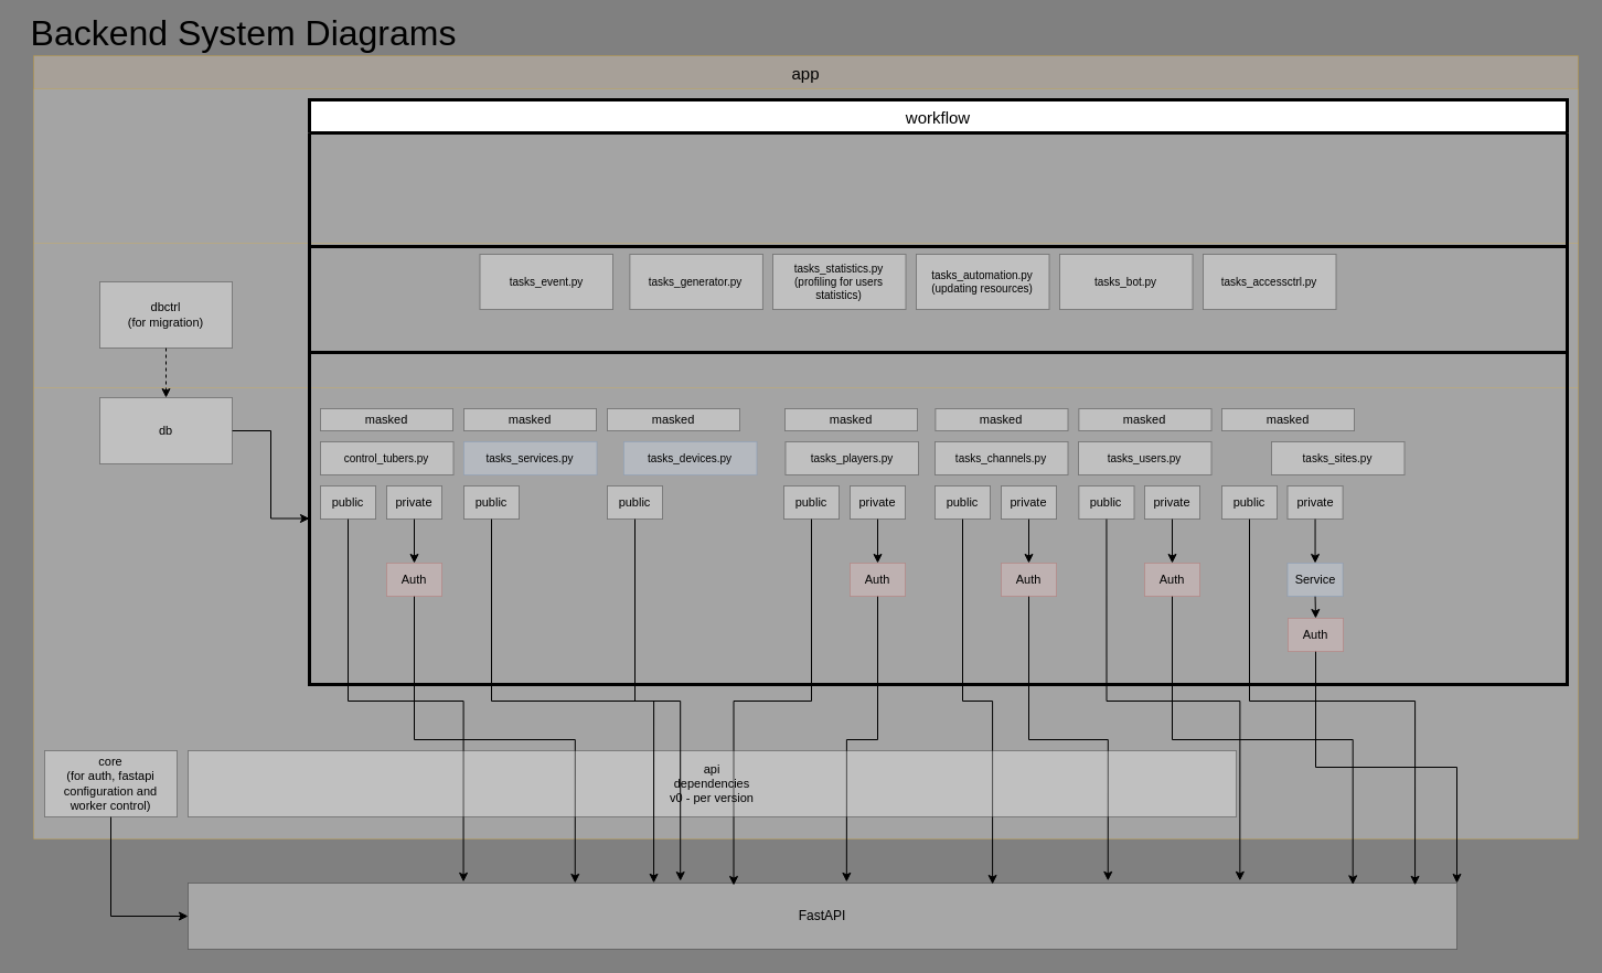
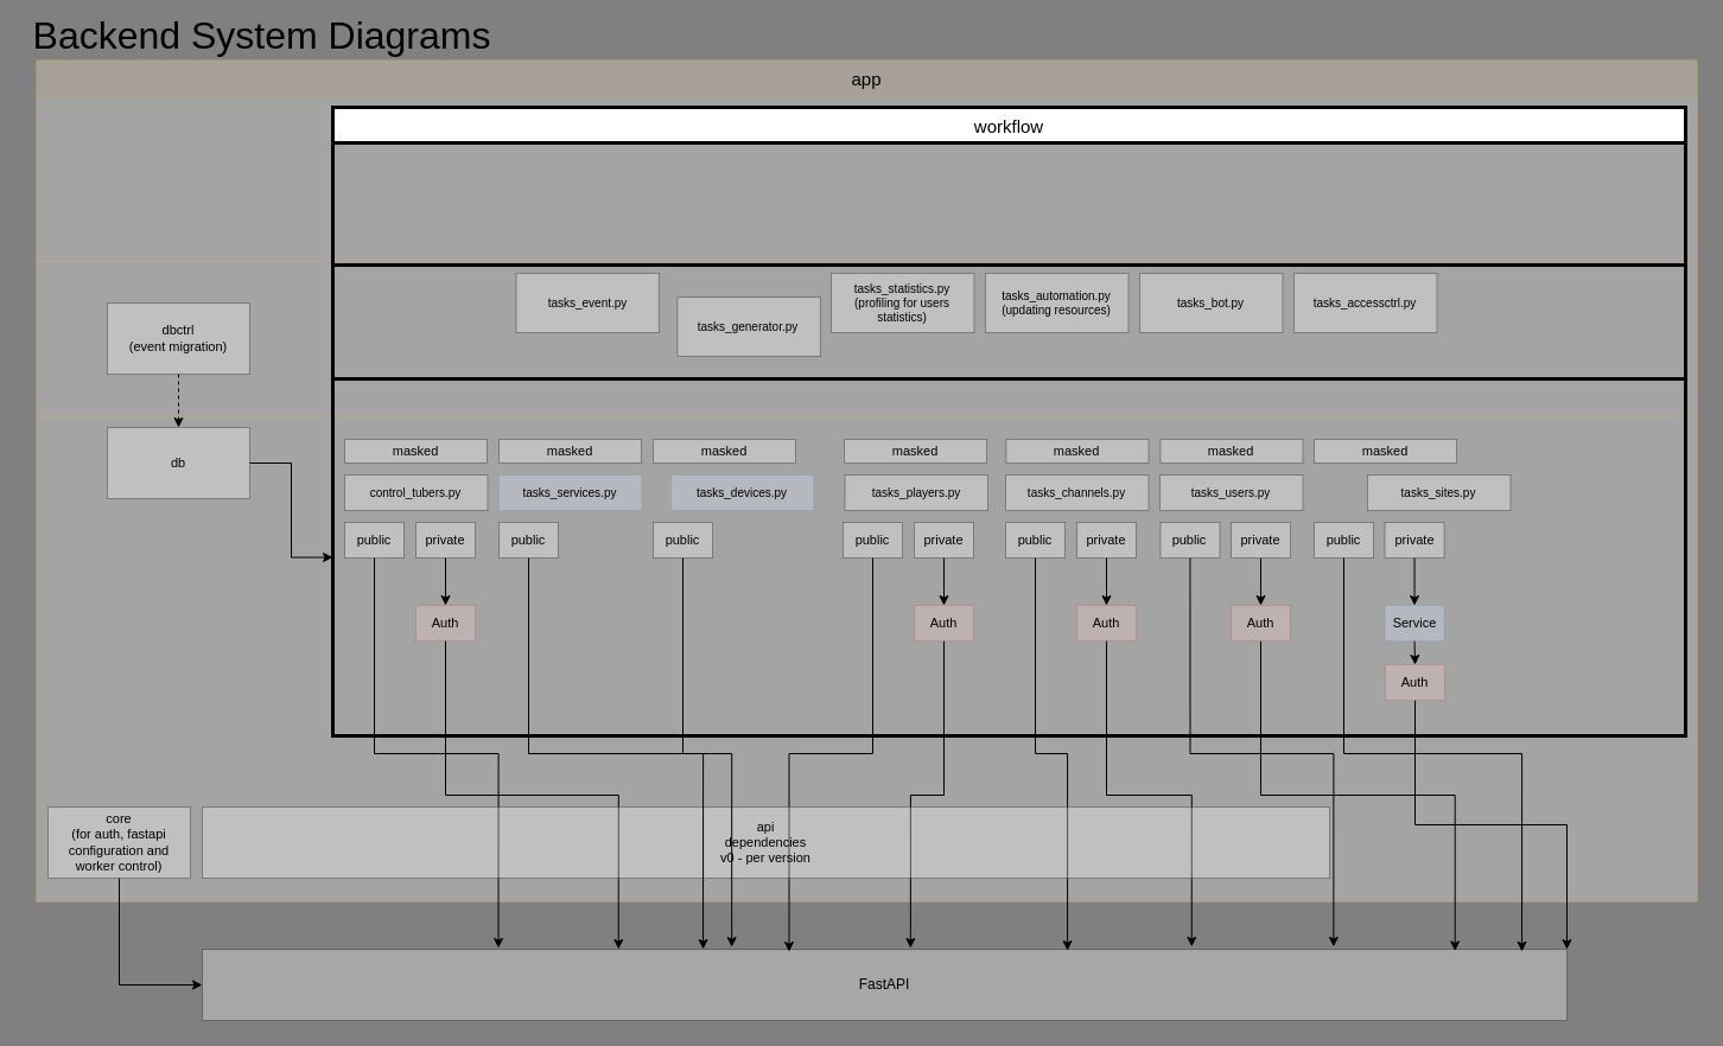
  <mxCell id="0" />
  <mxCell id="1" parent="0" />
  <mxCell id="2" value="app" style="shape=table;startSize=30;container=1;collapsible=0;childLayout=tableLayout;fontSize=15;opacity=30;fillColor=#ffe6cc;strokeColor=#d79b00;movable=1;resizable=1;rotatable=1;deletable=1;editable=1;connectable=1;" vertex="1" parent="1"><mxGeometry x="30" y="50" width="1400" height="710" as="geometry" /></mxCell>
  <mxCell id="3" value="" style="shape=partialRectangle;collapsible=0;dropTarget=0;fillColor=none;top=0;left=0;bottom=0;right=0;points=[[0,0.5],[1,0.5]];portConstraint=eastwest;fontSize=32;opacity=30;" vertex="1" parent="2"><mxGeometry y="30" width="1400" height="140" as="geometry" /></mxCell>
  <mxCell id="4" value="" style="shape=partialRectangle;html=1;whiteSpace=wrap;connectable=0;overflow=hidden;fillColor=#f5f5f5;top=0;left=0;bottom=0;right=0;pointerEvents=1;fontSize=32;opacity=30;strokeColor=#666666;fontColor=#333333;" vertex="1" parent="3"><mxGeometry width="1400" height="140" as="geometry"><mxRectangle width="1400" height="140" as="alternateBounds" /></mxGeometry></mxCell>
  <mxCell id="5" value="" style="shape=partialRectangle;collapsible=0;dropTarget=0;fillColor=none;top=0;left=0;bottom=0;right=0;points=[[0,0.5],[1,0.5]];portConstraint=eastwest;fontSize=32;opacity=30;" vertex="1" parent="2"><mxGeometry y="170" width="1400" height="131" as="geometry" /></mxCell>
  <mxCell id="6" value="" style="shape=partialRectangle;html=1;whiteSpace=wrap;connectable=0;overflow=hidden;fillColor=#f5f5f5;top=0;left=0;bottom=0;right=0;pointerEvents=1;fontSize=32;opacity=30;fontColor=#333333;strokeColor=#666666;" vertex="1" parent="5"><mxGeometry width="1400" height="131" as="geometry"><mxRectangle width="1400" height="131" as="alternateBounds" /></mxGeometry></mxCell>
  <mxCell id="7" value="" style="shape=partialRectangle;collapsible=0;dropTarget=0;fillColor=none;top=0;left=0;bottom=0;right=0;points=[[0,0.5],[1,0.5]];portConstraint=eastwest;fontSize=15;opacity=30;" vertex="1" parent="2"><mxGeometry y="301" width="1400" height="409" as="geometry" /></mxCell>
  <mxCell id="8" value="" style="shape=partialRectangle;html=1;whiteSpace=wrap;connectable=0;overflow=hidden;fillColor=#f5f5f5;top=0;left=0;bottom=0;right=0;pointerEvents=1;fontSize=15;opacity=30;fontColor=#333333;strokeColor=#666666;" vertex="1" parent="7"><mxGeometry width="1400" height="409" as="geometry"><mxRectangle width="1400" height="409" as="alternateBounds" /></mxGeometry></mxCell>
  <mxCell id="9" value="workflow" style="shape=table;startSize=30;container=1;collapsible=0;childLayout=tableLayout;fontSize=15;movable=1;resizable=1;rotatable=1;deletable=1;editable=1;connectable=1;strokeWidth=3;" vertex="1" parent="1"><mxGeometry x="280" y="90" width="1140" height="530" as="geometry" /></mxCell>
  <mxCell id="10" value="" style="shape=partialRectangle;collapsible=0;dropTarget=0;fillColor=none;top=0;left=0;bottom=0;right=0;points=[[0,0.5],[1,0.5]];portConstraint=eastwest;fontSize=32;opacity=30;movable=1;resizable=1;rotatable=1;deletable=1;editable=1;connectable=1;" vertex="1" parent="9"><mxGeometry y="30" width="1140" height="103" as="geometry" /></mxCell>
  <mxCell id="11" value="" style="shape=partialRectangle;html=1;whiteSpace=wrap;connectable=0;overflow=hidden;fillColor=none;top=0;left=0;bottom=0;right=0;pointerEvents=1;fontSize=32;opacity=30;" vertex="1" parent="10"><mxGeometry width="1140" height="103" as="geometry"><mxRectangle width="1140" height="103" as="alternateBounds" /></mxGeometry></mxCell>
  <mxCell id="12" value="" style="shape=partialRectangle;collapsible=0;dropTarget=0;fillColor=none;top=0;left=0;bottom=0;right=0;points=[[0,0.5],[1,0.5]];portConstraint=eastwest;fontSize=32;opacity=30;movable=1;resizable=1;rotatable=1;deletable=1;editable=1;connectable=1;" vertex="1" parent="9"><mxGeometry y="133" width="1140" height="96" as="geometry" /></mxCell>
  <mxCell id="13" value="" style="shape=partialRectangle;html=1;whiteSpace=wrap;connectable=0;overflow=hidden;fillColor=none;top=0;left=0;bottom=0;right=0;pointerEvents=1;fontSize=32;opacity=30;" vertex="1" parent="12"><mxGeometry width="1140" height="96" as="geometry"><mxRectangle width="1140" height="96" as="alternateBounds" /></mxGeometry></mxCell>
  <mxCell id="14" value="" style="shape=partialRectangle;collapsible=0;dropTarget=0;fillColor=none;top=0;left=0;bottom=0;right=0;points=[[0,0.5],[1,0.5]];portConstraint=eastwest;fontSize=15;opacity=30;movable=1;resizable=1;rotatable=1;deletable=1;editable=1;connectable=1;" vertex="1" parent="9"><mxGeometry y="229" width="1140" height="301" as="geometry" /></mxCell>
  <mxCell id="15" value="" style="shape=partialRectangle;html=1;whiteSpace=wrap;connectable=0;overflow=hidden;fillColor=none;top=0;left=0;bottom=0;right=0;pointerEvents=1;fontSize=15;opacity=30;" vertex="1" parent="14"><mxGeometry width="1140" height="301" as="geometry"><mxRectangle width="1140" height="301" as="alternateBounds" /></mxGeometry></mxCell>
  <mxCell id="16" value="FastAPI" style="whiteSpace=wrap;html=1;opacity=30;" vertex="1" parent="1"><mxGeometry x="170" y="800" width="1150" height="60" as="geometry" /></mxCell>
  <mxCell id="17" value="&lt;div style=&quot;font-size: 32px&quot;&gt;&lt;font style=&quot;font-size: 32px&quot;&gt;Backend System Diagrams&lt;/font&gt;&lt;/div&gt;" style="text;html=1;align=center;verticalAlign=middle;resizable=0;points=[];autosize=1;strokeColor=none;fillColor=none;" vertex="1" parent="1"><mxGeometry y="20" width="400" height="20" as="geometry" x="20" /></mxCell>
  <mxCell id="18" style="edgeStyle=orthogonalEdgeStyle;rounded=0;orthogonalLoop=1;jettySize=auto;html=1;exitX=0.5;exitY=1;exitDx=0;exitDy=0;entryX=0.217;entryY=-0.018;entryDx=0;entryDy=0;entryPerimeter=0;fontSize=11;movable=1;resizable=1;rotatable=1;deletable=1;editable=1;connectable=1;" edge="1" parent="1" source="19" target="16"><mxGeometry relative="1" as="geometry" /></mxCell>
  <mxCell id="19" value="public" style="whiteSpace=wrap;html=1;fontSize=11;opacity=30;" vertex="1" parent="1"><mxGeometry x="290" y="440" width="50" height="30" as="geometry" /></mxCell>
  <mxCell id="20" value="control_tubers.py" style="whiteSpace=wrap;html=1;opacity=30;fontSize=10;" vertex="1" parent="1"><mxGeometry x="290" y="400" width="120.455" height="30" as="geometry" /></mxCell>
  <mxCell id="21" value="tasks_players.py" style="whiteSpace=wrap;html=1;opacity=30;fontSize=10;" vertex="1" parent="1"><mxGeometry x="711.545" y="400" width="120.455" height="30" as="geometry" /></mxCell>
  <mxCell id="22" value="tasks_users.py" style="whiteSpace=wrap;html=1;opacity=30;fontSize=10;" vertex="1" parent="1"><mxGeometry x="976.995" y="400" width="120.455" height="30" as="geometry" /></mxCell>
  <mxCell id="23" value="&lt;div style=&quot;font-size: 10px;&quot;&gt;tasks_channels.py&lt;/div&gt;" style="whiteSpace=wrap;html=1;opacity=30;fontSize=10;" vertex="1" parent="1"><mxGeometry x="846.995" y="400" width="120.455" height="30" as="geometry" /></mxCell>
  <mxCell id="24" style="edgeStyle=orthogonalEdgeStyle;rounded=0;orthogonalLoop=1;jettySize=auto;html=1;exitX=0.5;exitY=1;exitDx=0;exitDy=0;fontSize=11;" edge="1" parent="1" source="25" target="43"><mxGeometry relative="1" as="geometry" /></mxCell>
  <mxCell id="25" value="private" style="whiteSpace=wrap;html=1;fontSize=11;opacity=30;" vertex="1" parent="1"><mxGeometry x="350" y="440" width="50" height="30" as="geometry" /></mxCell>
  <mxCell id="26" style="edgeStyle=orthogonalEdgeStyle;rounded=0;orthogonalLoop=1;jettySize=auto;html=1;exitX=0.5;exitY=1;exitDx=0;exitDy=0;entryX=0.5;entryY=0;entryDx=0;entryDy=0;fontSize=11;" edge="1" parent="1" source="27" target="45"><mxGeometry relative="1" as="geometry" /></mxCell>
  <mxCell id="27" value="private" style="whiteSpace=wrap;html=1;fontSize=11;opacity=30;" vertex="1" parent="1"><mxGeometry x="770" y="440" width="50" height="30" as="geometry" /></mxCell>
  <mxCell id="28" style="edgeStyle=orthogonalEdgeStyle;rounded=0;orthogonalLoop=1;jettySize=auto;html=1;exitX=0.5;exitY=1;exitDx=0;exitDy=0;entryX=0.43;entryY=0.034;entryDx=0;entryDy=0;entryPerimeter=0;fontSize=11;movable=1;resizable=1;rotatable=1;deletable=1;editable=1;connectable=1;" edge="1" parent="1" source="29" target="16"><mxGeometry relative="1" as="geometry" /></mxCell>
  <mxCell id="29" value="public" style="whiteSpace=wrap;html=1;fontSize=11;opacity=30;" vertex="1" parent="1"><mxGeometry x="710" y="440" width="50" height="30" as="geometry" /></mxCell>
  <mxCell id="30" value="masked" style="whiteSpace=wrap;html=1;fontSize=11;opacity=30;" vertex="1" parent="1"><mxGeometry x="290" y="370" width="120" height="20" as="geometry" /></mxCell>
  <mxCell id="31" value="masked" style="whiteSpace=wrap;html=1;fontSize=11;opacity=30;" vertex="1" parent="1"><mxGeometry x="711" y="370" width="120" height="20" as="geometry" /></mxCell>
  <mxCell id="32" value="masked" style="whiteSpace=wrap;html=1;fontSize=11;opacity=30;" vertex="1" parent="1"><mxGeometry x="977.45" y="370" width="120" height="20" as="geometry" /></mxCell>
  <mxCell id="33" value="masked" style="whiteSpace=wrap;html=1;fontSize=11;opacity=30;" vertex="1" parent="1"><mxGeometry x="847.45" y="370" width="120" height="20" as="geometry" /></mxCell>
  <mxCell id="34" style="edgeStyle=orthogonalEdgeStyle;rounded=0;orthogonalLoop=1;jettySize=auto;html=1;exitX=0.5;exitY=1;exitDx=0;exitDy=0;entryX=0.5;entryY=0;entryDx=0;entryDy=0;fontSize=11;" edge="1" parent="1" source="35" target="49"><mxGeometry relative="1" as="geometry" /></mxCell>
  <mxCell id="35" value="private" style="whiteSpace=wrap;html=1;fontSize=11;opacity=30;" vertex="1" parent="1"><mxGeometry x="1037" y="440" width="50" height="30" as="geometry" /></mxCell>
  <mxCell id="36" style="edgeStyle=orthogonalEdgeStyle;rounded=0;orthogonalLoop=1;jettySize=auto;html=1;exitX=0.5;exitY=1;exitDx=0;exitDy=0;entryX=0.829;entryY=-0.036;entryDx=0;entryDy=0;entryPerimeter=0;fontSize=11;movable=1;resizable=1;rotatable=1;deletable=1;editable=1;connectable=1;" edge="1" parent="1" source="37" target="16"><mxGeometry relative="1" as="geometry" /></mxCell>
  <mxCell id="37" value="public" style="whiteSpace=wrap;html=1;fontSize=11;opacity=30;" vertex="1" parent="1"><mxGeometry x="977.45" y="440" width="50" height="30" as="geometry" /></mxCell>
  <mxCell id="38" style="edgeStyle=orthogonalEdgeStyle;rounded=0;orthogonalLoop=1;jettySize=auto;html=1;exitX=0.5;exitY=1;exitDx=0;exitDy=0;entryX=0.5;entryY=0;entryDx=0;entryDy=0;fontSize=11;" edge="1" parent="1" source="39" target="47"><mxGeometry relative="1" as="geometry" /></mxCell>
  <mxCell id="39" value="private" style="whiteSpace=wrap;html=1;fontSize=11;opacity=30;" vertex="1" parent="1"><mxGeometry x="907" y="440" width="50" height="30" as="geometry" /></mxCell>
  <mxCell id="40" style="edgeStyle=orthogonalEdgeStyle;rounded=0;orthogonalLoop=1;jettySize=auto;html=1;exitX=0.5;exitY=1;exitDx=0;exitDy=0;entryX=0.634;entryY=0.017;entryDx=0;entryDy=0;entryPerimeter=0;fontSize=11;movable=1;resizable=1;rotatable=1;deletable=1;editable=1;connectable=1;" edge="1" parent="1" source="41" target="16"><mxGeometry relative="1" as="geometry" /></mxCell>
  <mxCell id="41" value="public" style="whiteSpace=wrap;html=1;fontSize=11;opacity=30;" vertex="1" parent="1"><mxGeometry x="847" y="440" width="50" height="30" as="geometry" /></mxCell>
  <mxCell id="42" style="edgeStyle=orthogonalEdgeStyle;rounded=0;orthogonalLoop=1;jettySize=auto;html=1;exitX=0.5;exitY=1;exitDx=0;exitDy=0;entryX=0.305;entryY=-0.001;entryDx=0;entryDy=0;entryPerimeter=0;fontSize=11;movable=1;resizable=1;rotatable=1;deletable=1;editable=1;connectable=1;" edge="1" parent="1" source="43" target="16"><mxGeometry relative="1" as="geometry" /></mxCell>
  <mxCell id="43" value="Auth" style="whiteSpace=wrap;html=1;fontSize=11;opacity=30;fillColor=#f8cecc;strokeColor=#b85450;" vertex="1" parent="1"><mxGeometry x="350" y="510" width="50" height="30" as="geometry" /></mxCell>
  <mxCell id="44" style="edgeStyle=orthogonalEdgeStyle;rounded=0;orthogonalLoop=1;jettySize=auto;html=1;exitX=0.5;exitY=1;exitDx=0;exitDy=0;entryX=0.519;entryY=-0.018;entryDx=0;entryDy=0;entryPerimeter=0;fontSize=11;movable=1;resizable=1;rotatable=1;deletable=1;editable=1;connectable=1;" edge="1" parent="1" source="45" target="16"><mxGeometry relative="1" as="geometry" /></mxCell>
  <mxCell id="45" value="Auth" style="whiteSpace=wrap;html=1;fontSize=11;opacity=30;fillColor=#f8cecc;strokeColor=#b85450;" vertex="1" parent="1"><mxGeometry x="770" y="510" width="50" height="30" as="geometry" /></mxCell>
  <mxCell id="46" style="edgeStyle=orthogonalEdgeStyle;rounded=0;orthogonalLoop=1;jettySize=auto;html=1;exitX=0.5;exitY=1;exitDx=0;exitDy=0;entryX=0.725;entryY=-0.036;entryDx=0;entryDy=0;entryPerimeter=0;fontSize=11;movable=1;resizable=1;rotatable=1;deletable=1;editable=1;connectable=1;" edge="1" parent="1" source="47" target="16"><mxGeometry relative="1" as="geometry" /></mxCell>
  <mxCell id="47" value="Auth" style="whiteSpace=wrap;html=1;fontSize=11;opacity=30;fillColor=#f8cecc;strokeColor=#b85450;" vertex="1" parent="1"><mxGeometry x="907" y="510" width="50" height="30" as="geometry" /></mxCell>
  <mxCell id="48" style="edgeStyle=orthogonalEdgeStyle;rounded=0;orthogonalLoop=1;jettySize=auto;html=1;exitX=0.5;exitY=1;exitDx=0;exitDy=0;entryX=0.918;entryY=0.023;entryDx=0;entryDy=0;entryPerimeter=0;fontSize=11;movable=1;resizable=1;rotatable=1;deletable=1;editable=1;connectable=1;" edge="1" parent="1" source="49" target="16"><mxGeometry relative="1" as="geometry" /></mxCell>
  <mxCell id="49" value="Auth" style="whiteSpace=wrap;html=1;fontSize=11;opacity=30;fillColor=#f8cecc;strokeColor=#b85450;" vertex="1" parent="1"><mxGeometry x="1037" y="510" width="50" height="30" as="geometry" /></mxCell>
  <mxCell id="50" style="edgeStyle=orthogonalEdgeStyle;rounded=0;orthogonalLoop=1;jettySize=auto;html=1;exitX=0.5;exitY=1;exitDx=0;exitDy=0;entryX=0.967;entryY=0.031;entryDx=0;entryDy=0;entryPerimeter=0;fontSize=11;movable=1;resizable=1;rotatable=1;deletable=1;editable=1;connectable=1;" edge="1" parent="1" source="53" target="16"><mxGeometry relative="1" as="geometry" /></mxCell>
  <mxCell id="51" value="tasks_sites.py" style="whiteSpace=wrap;html=1;opacity=30;fontSize=10;" vertex="1" parent="1"><mxGeometry x="1152" y="400" width="120.455" height="30" as="geometry" /></mxCell>
  <mxCell id="52" value="masked" style="whiteSpace=wrap;html=1;fontSize=11;opacity=30;" vertex="1" parent="1"><mxGeometry x="1107" y="370" width="120" height="20" as="geometry" /></mxCell>
  <mxCell id="53" value="public" style="whiteSpace=wrap;html=1;fontSize=11;opacity=30;" vertex="1" parent="1"><mxGeometry x="1107" y="440" width="50" height="30" as="geometry" /></mxCell>
  <mxCell id="54" style="edgeStyle=orthogonalEdgeStyle;rounded=0;orthogonalLoop=1;jettySize=auto;html=1;exitX=0.5;exitY=1;exitDx=0;exitDy=0;fontSize=11;entryX=1;entryY=0;entryDx=0;entryDy=0;movable=1;resizable=1;rotatable=1;deletable=1;editable=1;connectable=1;" edge="1" parent="1" source="64" target="16"><mxGeometry relative="1" as="geometry"><mxPoint x="880" y="679" as="targetPoint" /></mxGeometry></mxCell>
  <mxCell id="55" style="edgeStyle=orthogonalEdgeStyle;rounded=0;orthogonalLoop=1;jettySize=auto;html=1;exitX=0.5;exitY=1;exitDx=0;exitDy=0;entryX=0.5;entryY=0;entryDx=0;entryDy=0;fontSize=11;" edge="1" parent="1" source="56" target="66"><mxGeometry relative="1" as="geometry" /></mxCell>
  <mxCell id="56" value="private" style="whiteSpace=wrap;html=1;fontSize=11;opacity=30;" vertex="1" parent="1"><mxGeometry x="1166.55" y="440" width="50" height="30" as="geometry" /></mxCell>
  <mxCell id="57" style="edgeStyle=orthogonalEdgeStyle;rounded=0;orthogonalLoop=1;jettySize=auto;html=1;exitX=1;exitY=0.5;exitDx=0;exitDy=0;entryX=0;entryY=0.5;entryDx=0;entryDy=0;fontSize=11;" edge="1" parent="1" source="58" target="14"><mxGeometry relative="1" as="geometry" /></mxCell>
  <mxCell id="58" value="db" style="whiteSpace=wrap;html=1;fontSize=11;opacity=30;" vertex="1" parent="1"><mxGeometry x="90" y="360" width="120" height="60" as="geometry" /></mxCell>
  <mxCell id="59" style="edgeStyle=orthogonalEdgeStyle;rounded=0;orthogonalLoop=1;jettySize=auto;html=1;exitX=0.5;exitY=1;exitDx=0;exitDy=0;entryX=0.5;entryY=0;entryDx=0;entryDy=0;fontSize=11;dashed=1;" edge="1" parent="1" source="60" target="58"><mxGeometry relative="1" as="geometry" /></mxCell>
- <mxCell id="60" value="&lt;div&gt;dbctrl&lt;/div&gt;&lt;div&gt;(for migration)&lt;br&gt;&lt;/div&gt;" style="whiteSpace=wrap;html=1;fontSize=11;opacity=30;" vertex="1" parent="1"><mxGeometry x="90" y="255" width="120" height="60" as="geometry" /></mxCell>
+ <mxCell id="60" value="&lt;div&gt;dbctrl&lt;/div&gt;&lt;div&gt;(event migration)&lt;br&gt;&lt;/div&gt;" style="whiteSpace=wrap;html=1;fontSize=11;opacity=30;" vertex="1" parent="1"><mxGeometry x="90" y="255" width="120" height="60" as="geometry" /></mxCell>
  <mxCell id="61" value="&lt;div&gt;api&lt;/div&gt;&lt;div&gt;dependencies&lt;/div&gt;&lt;div&gt;v0 - per version&lt;/div&gt;" style="whiteSpace=wrap;html=1;fontSize=11;opacity=30;" vertex="1" parent="1"><mxGeometry x="170" y="680" width="950" height="60" as="geometry" /></mxCell>
  <mxCell id="62" style="edgeStyle=orthogonalEdgeStyle;rounded=0;orthogonalLoop=1;jettySize=auto;html=1;exitX=0.5;exitY=1;exitDx=0;exitDy=0;entryX=0;entryY=0.5;entryDx=0;entryDy=0;fontSize=11;" edge="1" parent="1" source="63" target="16"><mxGeometry relative="1" as="geometry" /></mxCell>
  <mxCell id="63" value="&lt;div&gt;core&lt;/div&gt;&lt;div&gt;(for auth, fastapi configuration and worker control)&lt;br&gt;&lt;/div&gt;" style="whiteSpace=wrap;html=1;fontSize=11;opacity=30;" vertex="1" parent="1"><mxGeometry x="40" y="680" width="120" height="60" as="geometry" /></mxCell>
  <mxCell id="64" value="Auth" style="whiteSpace=wrap;html=1;fontSize=11;opacity=30;fillColor=#f8cecc;strokeColor=#b85450;" vertex="1" parent="1"><mxGeometry x="1167" y="560" width="50" height="30" as="geometry" /></mxCell>
  <mxCell id="65" style="edgeStyle=orthogonalEdgeStyle;rounded=0;orthogonalLoop=1;jettySize=auto;html=1;exitX=0.5;exitY=1;exitDx=0;exitDy=0;entryX=0.5;entryY=0;entryDx=0;entryDy=0;fontSize=11;" edge="1" parent="1" source="66" target="64"><mxGeometry relative="1" as="geometry" /></mxCell>
  <mxCell id="66" value="Service" style="whiteSpace=wrap;html=1;fontSize=11;opacity=30;fillColor=#dae8fc;strokeColor=#6c8ebf;" vertex="1" parent="1"><mxGeometry x="1166.55" y="510" width="50" height="30" as="geometry" /></mxCell>
  <mxCell id="67" value="masked" style="whiteSpace=wrap;html=1;fontSize=11;opacity=30;" vertex="1" parent="1"><mxGeometry x="420" y="370" width="120" height="20" as="geometry" /></mxCell>
  <mxCell id="68" value="tasks_services.py" style="whiteSpace=wrap;html=1;opacity=30;fontSize=10;fillColor=#dae8fc;strokeColor=#6c8ebf;" vertex="1" parent="1"><mxGeometry x="420" y="400" width="120.455" height="30" as="geometry" /></mxCell>
  <mxCell id="69" style="edgeStyle=orthogonalEdgeStyle;rounded=0;orthogonalLoop=1;jettySize=auto;html=1;exitX=0.5;exitY=1;exitDx=0;exitDy=0;entryX=0.367;entryY=-0.002;entryDx=0;entryDy=0;entryPerimeter=0;fontSize=11;" edge="1" parent="1" source="70" target="16"><mxGeometry relative="1" as="geometry" /></mxCell>
  <mxCell id="70" value="public" style="whiteSpace=wrap;html=1;fontSize=11;opacity=30;" vertex="1" parent="1"><mxGeometry x="420" y="440" width="50" height="30" as="geometry" /></mxCell>
  <mxCell id="71" value="masked" style="whiteSpace=wrap;html=1;fontSize=11;opacity=30;" vertex="1" parent="1"><mxGeometry x="550" y="370" width="120" height="20" as="geometry" /></mxCell>
  <mxCell id="72" value="tasks_devices.py" style="whiteSpace=wrap;html=1;opacity=30;fontSize=10;fillColor=#dae8fc;strokeColor=#6c8ebf;" vertex="1" parent="1"><mxGeometry x="565" y="400" width="120.455" height="30" as="geometry" /></mxCell>
  <mxCell id="73" style="edgeStyle=orthogonalEdgeStyle;rounded=0;orthogonalLoop=1;jettySize=auto;html=1;exitX=0.5;exitY=1;exitDx=0;exitDy=0;entryX=0.388;entryY=-0.032;entryDx=0;entryDy=0;entryPerimeter=0;fontSize=11;" edge="1" parent="1" source="74" target="16"><mxGeometry relative="1" as="geometry" /></mxCell>
  <mxCell id="74" value="public" style="whiteSpace=wrap;html=1;fontSize=11;opacity=30;" vertex="1" parent="1"><mxGeometry x="550" y="440" width="50" height="30" as="geometry" /></mxCell>
  <mxCell id="75" value="tasks_event.py" style="whiteSpace=wrap;html=1;opacity=30;fontSize=10;" vertex="1" parent="1"><mxGeometry x="434.55" y="230" width="120.454" height="50" as="geometry" /></mxCell>
- <mxCell id="76" value="&lt;div style=&quot;font-size: 10px&quot;&gt;tasks_generator.py&lt;/div&gt;" style="whiteSpace=wrap;html=1;opacity=30;fontSize=10;" vertex="1" parent="1"><mxGeometry x="570.449" y="230" width="120.454" height="50" as="geometry" /></mxCell>
+ <mxCell id="76" value="&lt;div style=&quot;font-size: 10px&quot;&gt;tasks_generator.py&lt;/div&gt;" style="whiteSpace=wrap;html=1;opacity=30;fontSize=10;" vertex="1" parent="1"><mxGeometry x="570.449" y="250" width="120.454" height="50" as="geometry" /></mxCell>
  <mxCell id="77" value="&lt;div style=&quot;font-size: 10px&quot;&gt;tasks_statistics.py&lt;/div&gt;&lt;div style=&quot;font-size: 10px&quot;&gt;(profiling for users statistics)&lt;br&gt;&lt;/div&gt;" style="whiteSpace=wrap;html=1;opacity=30;fontSize=10;" vertex="1" parent="1"><mxGeometry x="699.998" y="230" width="120.454" height="50" as="geometry" /></mxCell>
  <mxCell id="78" value="&lt;div style=&quot;font-size: 10px&quot;&gt;tasks_automation.py&lt;/div&gt;&lt;div style=&quot;font-size: 10px&quot;&gt;(updating resources)&lt;br&gt;&lt;/div&gt;" style="whiteSpace=wrap;html=1;opacity=30;fontSize=10;" vertex="1" parent="1"><mxGeometry x="829.998" y="230" width="120.454" height="50" as="geometry" /></mxCell>
  <mxCell id="79" value="&lt;div style=&quot;font-size: 10px&quot;&gt;tasks_bot.py&lt;/div&gt;" style="whiteSpace=wrap;html=1;opacity=30;fontSize=10;" vertex="1" parent="1"><mxGeometry x="959.997" y="230" width="120.454" height="50" as="geometry" /></mxCell>
  <mxCell id="80" value="&lt;div style=&quot;font-size: 10px&quot;&gt;tasks_accessctrl.py&lt;/div&gt;" style="whiteSpace=wrap;html=1;opacity=30;fontSize=10;" vertex="1" parent="1"><mxGeometry x="1089.996" y="230" width="120.454" height="50" as="geometry" /></mxCell>
